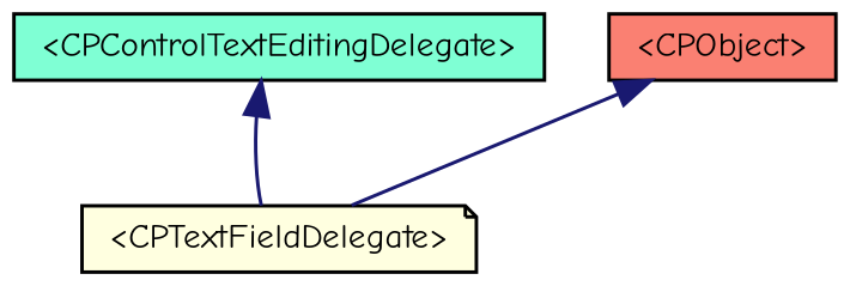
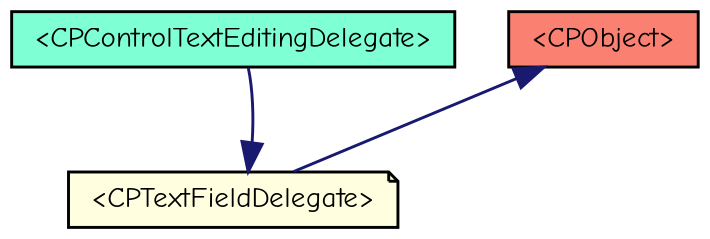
  digraph {
    fontname="Comic Neue"
    node [color=black fontname="Comic Neue" fontsize=10 shape=box style=filled]
    edge [color=midnightblue dir=back fontname="Comic Neue" fontsize=10 labelfontname=Helvetica labelfontsize=10 style=solid]
    n1 [fillcolor=aquamarine fontcolor=black height=0.2 label="\<CPControlTextEditingDelegate\>" width=0.4]
    n2 [fillcolor=lightyellow height=0.2 label="\<CPTextFieldDelegate\>" shape=note width=0.4]
    n3 [fillcolor=salmon height=0.2 label="\<CPObject\>" width=0.4]
-   n1 -> n2
+   n2 -> n1
    n3 -> n2
  }
